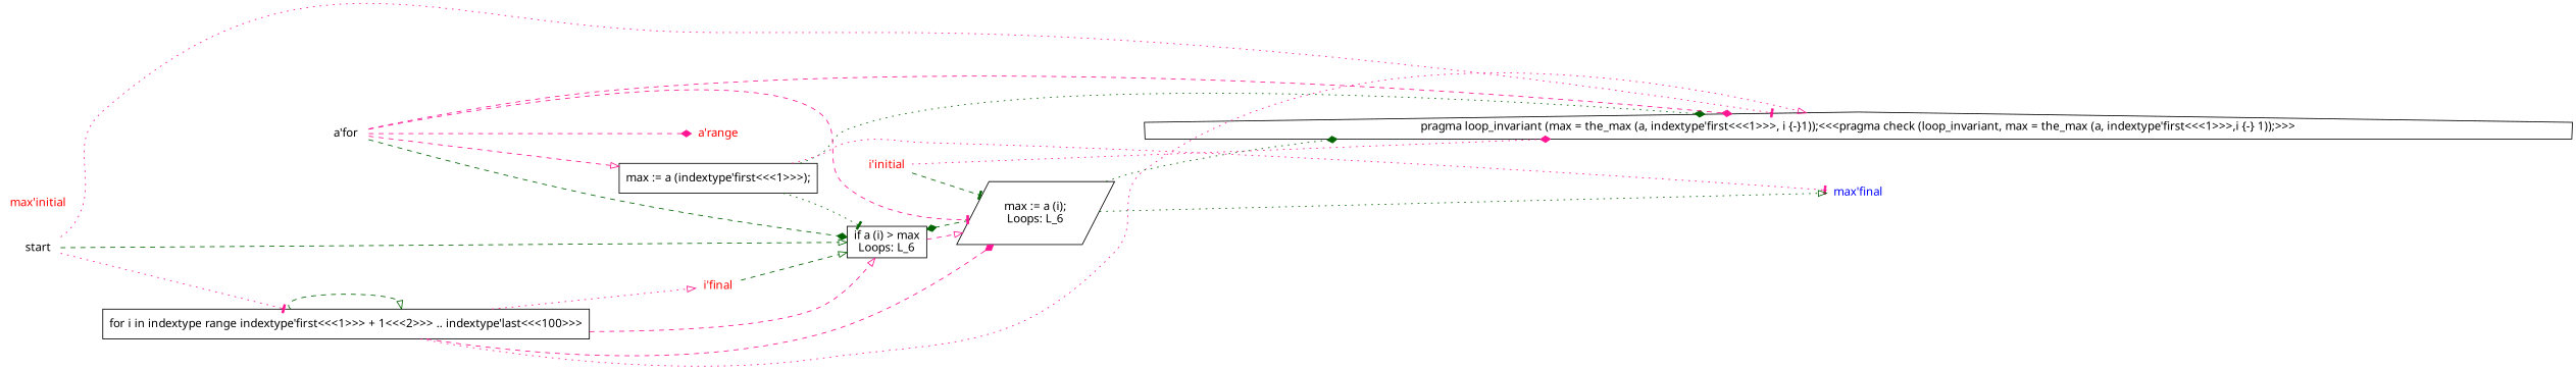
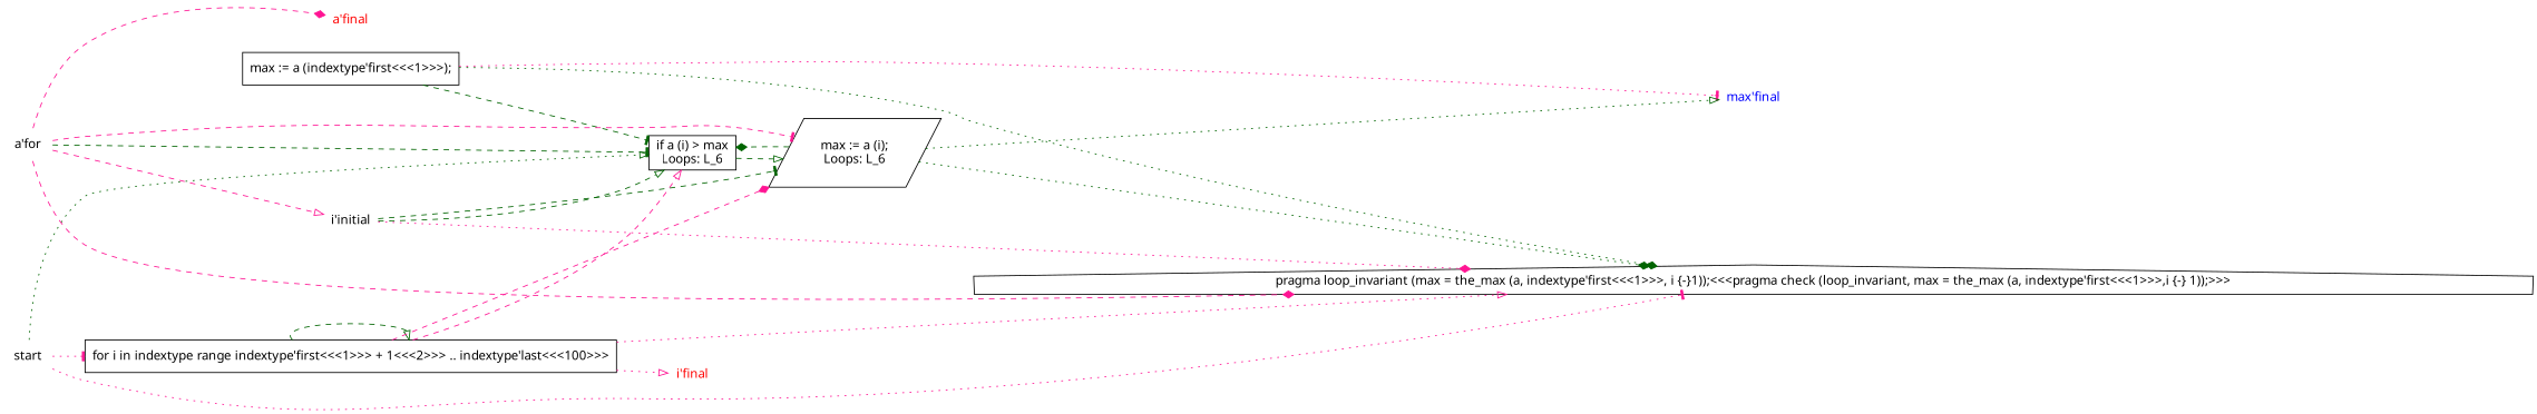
  digraph {
    fontname="Noto Sans"
    rankdir=LR
    splines=True
    node [fontname="Noto Sans" shape=plaintext]
    edge [arrowType=normal arrowhead=onormal color=deeppink fontname="Noto Sans" style=dashed]
    n1 [label=start]
    n2 [label="pragma loop_invariant (max = the_max (a, indextype'first<<<1>>>, i {-}1));<<<pragma check (loop_invariant, max = the_max (a, indextype'first<<<1>>>,i {-} 1));>>>" shape=house]
    n3 [label="if a (i) > max\nLoops:&nbsp;L_6" shape=box]
    n4 [label="for i in indextype range indextype'first<<<1>>> + 1<<<2>>> .. indextype'last<<<100>>>" shape=box]
    n5 [label="max := a (indextype'first<<<1>>>);" shape=box]
    n6 [fontcolor=blue label="max'final"]
    n7 [label="max := a (i);\nLoops:&nbsp;L_6" shape=parallelogram]
    n8 [fontcolor=red label="i'final"]
    n9 [label="a'for"]
-   n10 [fontcolor=red label="a'range"]
-   n11 [fontcolor=red label="max'initial"]
-   n12 [label="i'initial" fontcolor=red]
+   n10 [fontcolor=red label="a'final"]
+   n12 [label="i'initial"]
    n1 -> n2 [arrowhead=tee style=dotted]
-   n1 -> n3 [color=darkgreen]
+   n1 -> n3 [color=darkgreen style=dotted]
    n1 -> n4 [arrowhead=tee style=dotted]
-   n3 -> n7
+   n3 -> n7 [color=darkgreen]
    n4 -> n2 [style=dotted]
    n4 -> n3
    n4 -> n4 [color=darkgreen]
    n4 -> n7 [arrowhead=diamond]
    n4 -> n8 [style=dotted]
    n5 -> n2 [arrowhead=diamond color=darkgreen style=dotted]
-   n5 -> n3 [arrowhead=tee color=darkgreen style=dotted]
+   n5 -> n3 [arrowhead=tee color=darkgreen]
    n5 -> n6 [arrowhead=tee style=dotted]
    n7 -> n2 [arrowhead=diamond color=darkgreen style=dotted]
    n7 -> n3 [arrowhead=diamond color=darkgreen]
    n7 -> n6 [color=darkgreen style=dotted]
    n9 -> n2 [arrowhead=diamond]
-   n9 -> n3 [arrowhead=diamond color=darkgreen]
-   n9 -> n5
+   n9 -> n3 [arrowhead=tee color=darkgreen]
+   n9 -> n12
    n9 -> n7 [arrowhead=tee]
    n9 -> n10 [arrowhead=diamond]
    n12 -> n2 [arrowhead=diamond style=dotted]
-   n8 -> n3 [color=darkgreen]
+   n12 -> n3 [color=darkgreen]
    n12 -> n7 [arrowhead=tee color=darkgreen]
  }
